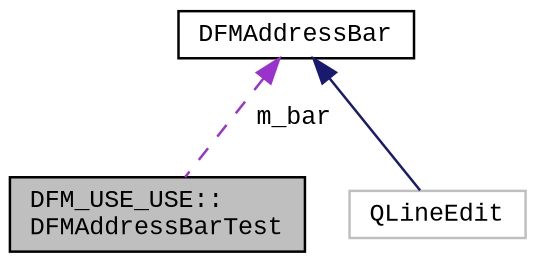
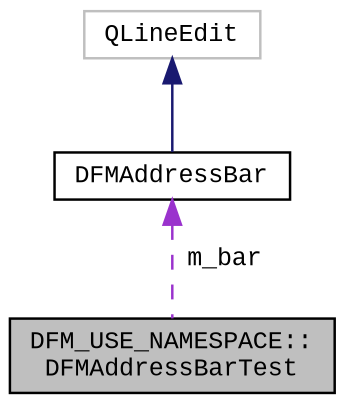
  digraph {
    fontname="Liberation Mono"
    node [color=black fillcolor=white fontname="Liberation Mono" fontsize=10 shape=record style=filled]
    edge [dir=back fontname="Liberation Mono" fontsize=10 labelfontname=Helvetica labelfontsize=10]
-   n1 [fillcolor=grey75 fontcolor=black height=0.2 label="DFM_USE_USE::\lDFMAddressBarTest" width=0.4]
+   n1 [fillcolor=grey75 fontcolor=black height=0.2 label="DFM_USE_NAMESPACE::\lDFMAddressBarTest" width=0.4]
    n2 [height=0.2 label=DFMAddressBar width=0.4]
    n3 [color=grey75 height=0.2 label=QLineEdit width=0.4]
    n2 -> n1 [color=darkorchid3 label=" m_bar" style=dashed]
-   n2 -> n3 [color=midnightblue style=solid]
+   n3 -> n2 [color=midnightblue style=solid]
  }
